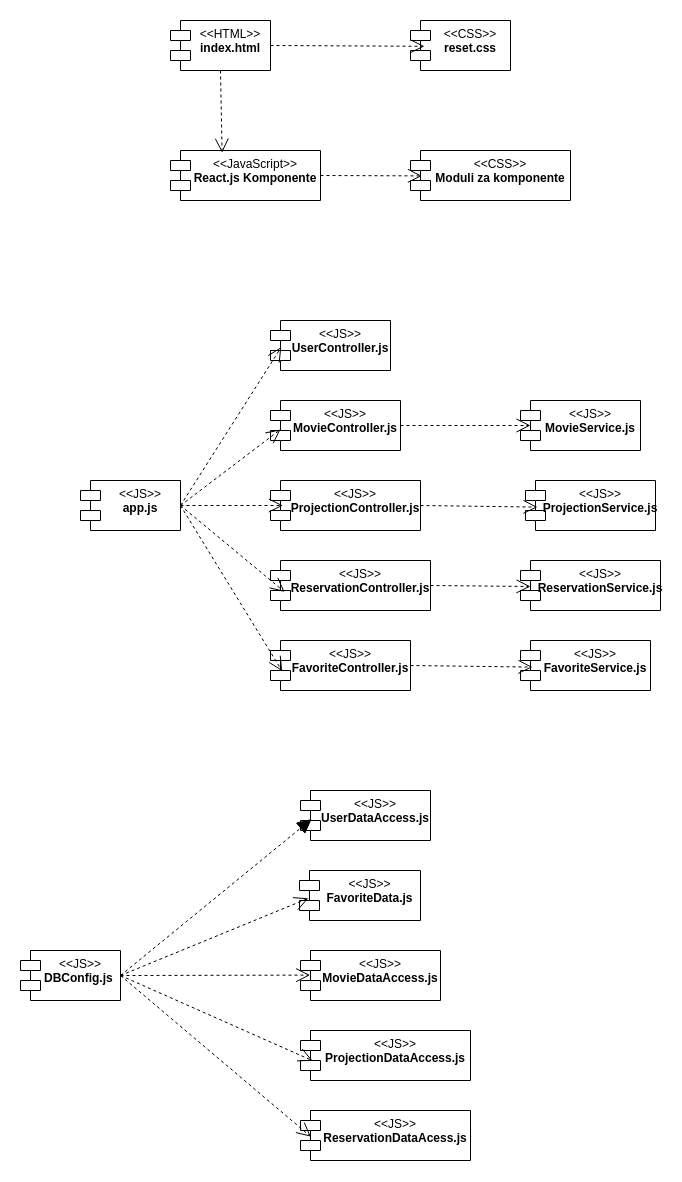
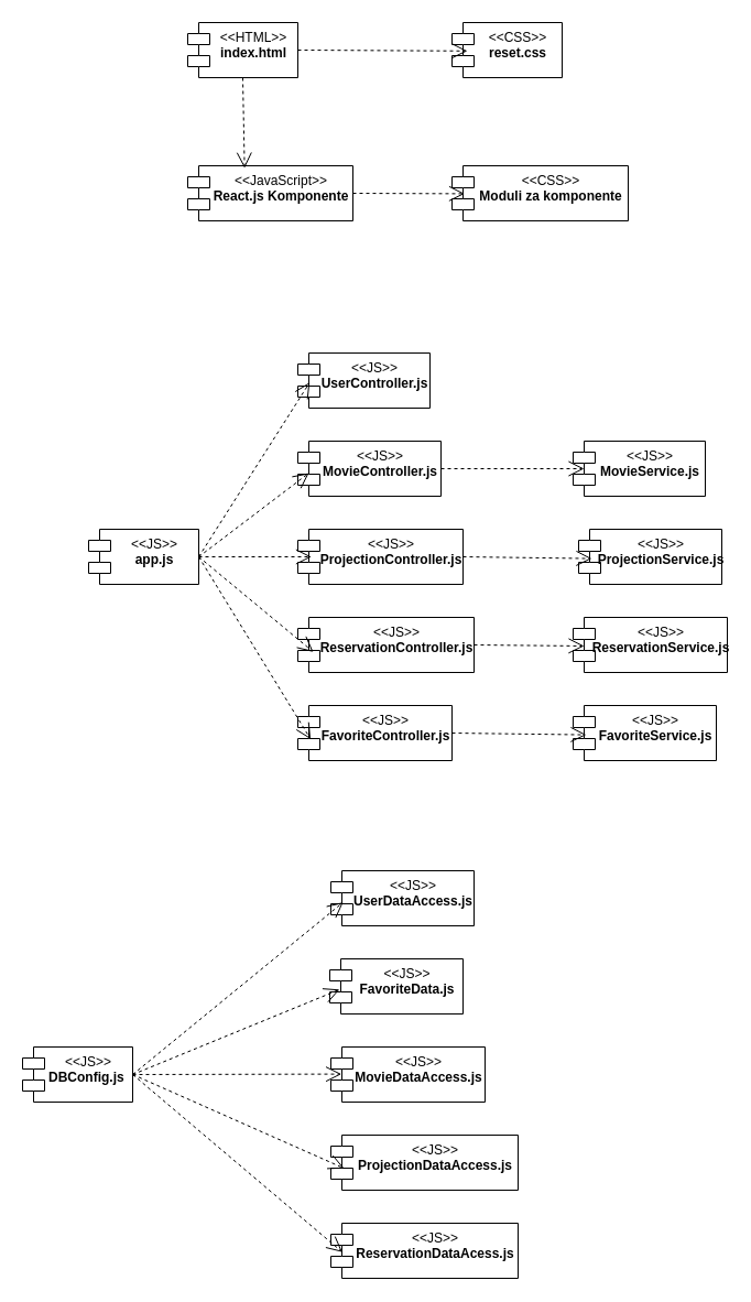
  <mxCell id="0" />
  <mxCell id="1" parent="0" />
  <mxCell id="2" value="&amp;lt;&amp;lt;HTML&amp;gt;&amp;gt;&lt;div&gt;&lt;b&gt;index.html&lt;/b&gt;&lt;/div&gt;" style="shape=module;align=left;spacingLeft=20;align=center;verticalAlign=top;whiteSpace=wrap;html=1;" vertex="1" parent="1"><mxGeometry x="170" y="20" width="100" height="50" as="geometry" /></mxCell>
  <mxCell id="3" value="&amp;lt;&amp;lt;CSS&amp;gt;&amp;gt;&lt;br&gt;&lt;b&gt;reset.css&lt;/b&gt;" style="shape=module;align=left;spacingLeft=20;align=center;verticalAlign=top;whiteSpace=wrap;html=1;" vertex="1" parent="1"><mxGeometry x="410" y="20" width="100" height="50" as="geometry" /></mxCell>
  <mxCell id="4" value="&amp;lt;&amp;lt;JavaScript&amp;gt;&amp;gt;&lt;div&gt;&lt;b&gt;React.js Komponente&lt;/b&gt;&lt;/div&gt;" style="shape=module;align=left;spacingLeft=20;align=center;verticalAlign=top;whiteSpace=wrap;html=1;" vertex="1" parent="1"><mxGeometry x="170" y="150" width="150" height="50" as="geometry" /></mxCell>
  <mxCell id="5" value="&amp;lt;&amp;lt;CSS&amp;gt;&amp;gt;&lt;br&gt;&lt;b&gt;Moduli za komponente&lt;/b&gt;" style="shape=module;align=left;spacingLeft=20;align=center;verticalAlign=top;whiteSpace=wrap;html=1;" vertex="1" parent="1"><mxGeometry x="410" y="150" width="160" height="50" as="geometry" /></mxCell>
  <mxCell id="6" value="" style="endArrow=open;endSize=12;dashed=1;html=1;rounded=0;exitX=1;exitY=0.5;exitDx=0;exitDy=0;entryX=0.14;entryY=0.516;entryDx=0;entryDy=0;entryPerimeter=0;" edge="1" parent="1" source="2" target="3"><mxGeometry width="160" relative="1" as="geometry"><mxPoint x="320" y="210" as="sourcePoint" /><mxPoint x="480" y="210" as="targetPoint" /><mxPoint as="offset" /></mxGeometry></mxCell>
  <mxCell id="7" value="" style="endArrow=open;endSize=12;dashed=1;html=1;rounded=0;exitX=0.5;exitY=1;exitDx=0;exitDy=0;entryX=0.344;entryY=0.044;entryDx=0;entryDy=0;entryPerimeter=0;" edge="1" parent="1" source="2" target="4"><mxGeometry width="160" relative="1" as="geometry"><mxPoint x="260" y="230" as="sourcePoint" /><mxPoint x="420" y="230" as="targetPoint" /></mxGeometry></mxCell>
  <mxCell id="8" value="" style="endArrow=open;endSize=12;dashed=1;html=1;rounded=0;exitX=1;exitY=0.5;exitDx=0;exitDy=0;entryX=0.072;entryY=0.508;entryDx=0;entryDy=0;entryPerimeter=0;" edge="1" parent="1" source="4" target="5"><mxGeometry width="160" relative="1" as="geometry"><mxPoint x="320" y="210" as="sourcePoint" /><mxPoint x="480" y="210" as="targetPoint" /></mxGeometry></mxCell>
  <mxCell id="9" value="&amp;lt;&amp;lt;JS&amp;gt;&amp;gt;&lt;br&gt;&lt;b&gt;UserController.js&lt;/b&gt;" style="shape=module;align=left;spacingLeft=20;align=center;verticalAlign=top;whiteSpace=wrap;html=1;" vertex="1" parent="1"><mxGeometry x="270" y="320" width="120" height="50" as="geometry" /></mxCell>
  <mxCell id="10" value="&amp;lt;&amp;lt;JS&amp;gt;&amp;gt;&lt;br&gt;&lt;b&gt;MovieController.js&lt;/b&gt;" style="shape=module;align=left;spacingLeft=20;align=center;verticalAlign=top;whiteSpace=wrap;html=1;" vertex="1" parent="1"><mxGeometry x="270" y="400" width="130" height="50" as="geometry" /></mxCell>
  <mxCell id="11" value="&amp;lt;&amp;lt;JS&amp;gt;&amp;gt;&lt;div&gt;&lt;b&gt;ProjectionController.js&lt;/b&gt;&lt;/div&gt;" style="shape=module;align=left;spacingLeft=20;align=center;verticalAlign=top;whiteSpace=wrap;html=1;" vertex="1" parent="1"><mxGeometry x="270" y="480" width="150" height="50" as="geometry" /></mxCell>
  <mxCell id="12" value="&amp;lt;&amp;lt;JS&amp;gt;&amp;gt;&lt;div&gt;&lt;b&gt;ReservationController.js&lt;/b&gt;&lt;/div&gt;" style="shape=module;align=left;spacingLeft=20;align=center;verticalAlign=top;whiteSpace=wrap;html=1;" vertex="1" parent="1"><mxGeometry x="270" y="560" width="160" height="50" as="geometry" /></mxCell>
  <mxCell id="13" value="&amp;lt;&amp;lt;JS&amp;gt;&amp;gt;&lt;div&gt;&lt;b&gt;FavoriteService.js&lt;/b&gt;&lt;/div&gt;" style="shape=module;align=left;spacingLeft=20;align=center;verticalAlign=top;whiteSpace=wrap;html=1;" vertex="1" parent="1"><mxGeometry x="520" y="640" width="130" height="50" as="geometry" /></mxCell>
  <mxCell id="14" value="&amp;lt;&amp;lt;JS&amp;gt;&amp;gt;&lt;div&gt;&lt;b&gt;ReservationService.js&lt;/b&gt;&lt;/div&gt;" style="shape=module;align=left;spacingLeft=20;align=center;verticalAlign=top;whiteSpace=wrap;html=1;" vertex="1" parent="1"><mxGeometry x="520" y="560" width="140" height="50" as="geometry" /></mxCell>
  <mxCell id="15" value="&amp;lt;&amp;lt;JS&amp;gt;&amp;gt;&lt;div&gt;&lt;b&gt;FavoriteController.js&lt;/b&gt;&lt;/div&gt;" style="shape=module;align=left;spacingLeft=20;align=center;verticalAlign=top;whiteSpace=wrap;html=1;" vertex="1" parent="1"><mxGeometry x="270" y="640" width="140" height="50" as="geometry" /></mxCell>
  <mxCell id="16" value="&amp;lt;&amp;lt;JS&amp;gt;&amp;gt;&lt;div&gt;&lt;b&gt;ProjectionService.js&lt;/b&gt;&lt;/div&gt;" style="shape=module;align=left;spacingLeft=20;align=center;verticalAlign=top;whiteSpace=wrap;html=1;" vertex="1" parent="1"><mxGeometry x="525" y="480" width="130" height="50" as="geometry" /></mxCell>
  <mxCell id="17" value="&amp;lt;&amp;lt;JS&amp;gt;&amp;gt;&lt;div&gt;&lt;b&gt;MovieService.js&lt;br&gt;&lt;/b&gt;&lt;div&gt;&lt;br&gt;&lt;/div&gt;&lt;/div&gt;" style="shape=module;align=left;spacingLeft=20;align=center;verticalAlign=top;whiteSpace=wrap;html=1;" vertex="1" parent="1"><mxGeometry x="520" y="400" width="120" height="50" as="geometry" /></mxCell>
  <mxCell id="18" value="&amp;lt;&amp;lt;JS&amp;gt;&amp;gt;&lt;br&gt;&lt;b&gt;app.js&lt;/b&gt;" style="shape=module;align=left;spacingLeft=20;align=center;verticalAlign=top;whiteSpace=wrap;html=1;" vertex="1" parent="1"><mxGeometry x="80" y="480" width="100" height="50" as="geometry" /></mxCell>
  <mxCell id="19" value="" style="endArrow=open;endSize=12;dashed=1;html=1;rounded=0;exitX=1;exitY=0.5;exitDx=0;exitDy=0;entryX=0.09;entryY=0.532;entryDx=0;entryDy=0;entryPerimeter=0;" edge="1" parent="1" source="18" target="9"><mxGeometry width="160" relative="1" as="geometry"><mxPoint x="320" y="560" as="sourcePoint" /><mxPoint x="480" y="560" as="targetPoint" /></mxGeometry></mxCell>
  <mxCell id="20" value="" style="endArrow=open;endSize=12;dashed=1;html=1;rounded=0;exitX=1;exitY=0.5;exitDx=0;exitDy=0;entryX=0.077;entryY=0.58;entryDx=0;entryDy=0;entryPerimeter=0;" edge="1" parent="1" source="18" target="10"><mxGeometry width="160" relative="1" as="geometry"><mxPoint x="190" y="515" as="sourcePoint" /><mxPoint x="291" y="357" as="targetPoint" /></mxGeometry></mxCell>
  <mxCell id="21" value="" style="endArrow=open;endSize=12;dashed=1;html=1;rounded=0;exitX=1;exitY=0.5;exitDx=0;exitDy=0;entryX=0.083;entryY=0.5;entryDx=0;entryDy=0;entryPerimeter=0;" edge="1" parent="1" source="18" target="11"><mxGeometry width="160" relative="1" as="geometry"><mxPoint x="190" y="515" as="sourcePoint" /><mxPoint x="289" y="439" as="targetPoint" /></mxGeometry></mxCell>
  <mxCell id="22" value="" style="endArrow=open;endSize=12;dashed=1;html=1;rounded=0;exitX=1;exitY=0.5;exitDx=0;exitDy=0;entryX=0.088;entryY=0.628;entryDx=0;entryDy=0;entryPerimeter=0;" edge="1" parent="1" source="18" target="12"><mxGeometry width="160" relative="1" as="geometry"><mxPoint x="190" y="515" as="sourcePoint" /><mxPoint x="292" y="515" as="targetPoint" /></mxGeometry></mxCell>
  <mxCell id="23" value="" style="endArrow=open;endSize=12;dashed=1;html=1;rounded=0;exitX=1;exitY=0.5;exitDx=0;exitDy=0;entryX=0.083;entryY=0.612;entryDx=0;entryDy=0;entryPerimeter=0;" edge="1" parent="1" source="18" target="15"><mxGeometry width="160" relative="1" as="geometry"><mxPoint x="190" y="515" as="sourcePoint" /><mxPoint x="293" y="601" as="targetPoint" /></mxGeometry></mxCell>
  <mxCell id="24" value="" style="endArrow=open;endSize=12;dashed=1;html=1;rounded=0;exitX=1;exitY=0.5;exitDx=0;exitDy=0;" edge="1" parent="1" source="10"><mxGeometry width="160" relative="1" as="geometry"><mxPoint x="450" y="440" as="sourcePoint" /><mxPoint x="530" y="425" as="targetPoint" /></mxGeometry></mxCell>
  <mxCell id="25" value="" style="endArrow=open;endSize=12;dashed=1;html=1;rounded=0;exitX=1;exitY=0.5;exitDx=0;exitDy=0;entryX=0.092;entryY=0.532;entryDx=0;entryDy=0;entryPerimeter=0;" edge="1" parent="1" source="11" target="16"><mxGeometry width="160" relative="1" as="geometry"><mxPoint x="430" y="504.5" as="sourcePoint" /><mxPoint x="570" y="504.5" as="targetPoint" /></mxGeometry></mxCell>
  <mxCell id="26" value="" style="endArrow=open;endSize=12;dashed=1;html=1;rounded=0;exitX=1;exitY=0.5;exitDx=0;exitDy=0;" edge="1" parent="1" source="12"><mxGeometry width="160" relative="1" as="geometry"><mxPoint x="443" y="584" as="sourcePoint" /><mxPoint x="530" y="586" as="targetPoint" /></mxGeometry></mxCell>
  <mxCell id="27" value="" style="endArrow=open;endSize=12;dashed=1;html=1;rounded=0;exitX=1;exitY=0.5;exitDx=0;exitDy=0;entryX=0.092;entryY=0.532;entryDx=0;entryDy=0;entryPerimeter=0;" edge="1" parent="1" source="15" target="13"><mxGeometry width="160" relative="1" as="geometry"><mxPoint x="420" y="680" as="sourcePoint" /><mxPoint x="530" y="681" as="targetPoint" /></mxGeometry></mxCell>
  <mxCell id="28" value="&amp;lt;&amp;lt;JS&amp;gt;&amp;gt;&lt;br&gt;&lt;b&gt;UserDataAccess.js&lt;/b&gt;" style="shape=module;align=left;spacingLeft=20;align=center;verticalAlign=top;whiteSpace=wrap;html=1;" vertex="1" parent="1"><mxGeometry x="300" y="790" width="130" height="50" as="geometry" /></mxCell>
  <mxCell id="29" value="&amp;lt;&amp;lt;JS&amp;gt;&amp;gt;&lt;div&gt;&lt;b&gt;ReservationDataAcess.js&lt;/b&gt;&lt;br&gt;&lt;/div&gt;" style="shape=module;align=left;spacingLeft=20;align=center;verticalAlign=top;whiteSpace=wrap;html=1;" vertex="1" parent="1"><mxGeometry x="300" y="1110" width="170" height="50" as="geometry" /></mxCell>
  <mxCell id="30" value="&amp;lt;&amp;lt;JS&amp;gt;&amp;gt;&lt;div&gt;&lt;b&gt;FavoriteData.js&lt;/b&gt;&lt;br&gt;&lt;/div&gt;" style="shape=module;align=left;spacingLeft=20;align=center;verticalAlign=top;whiteSpace=wrap;html=1;" vertex="1" parent="1"><mxGeometry x="299" y="870" width="121" height="50" as="geometry" /></mxCell>
  <mxCell id="31" value="&amp;lt;&amp;lt;JS&amp;gt;&amp;gt;&lt;div&gt;&lt;b&gt;DBConfig.js&amp;nbsp;&lt;/b&gt;&lt;br&gt;&lt;/div&gt;" style="shape=module;align=left;spacingLeft=20;align=center;verticalAlign=top;whiteSpace=wrap;html=1;" vertex="1" parent="1"><mxGeometry x="20" y="950" width="100" height="50" as="geometry" /></mxCell>
  <mxCell id="32" value="&amp;lt;&amp;lt;JS&amp;gt;&amp;gt;&lt;div&gt;&lt;b&gt;MovieDataAccess.js&lt;/b&gt;&lt;br&gt;&lt;/div&gt;" style="shape=module;align=left;spacingLeft=20;align=center;verticalAlign=top;whiteSpace=wrap;html=1;" vertex="1" parent="1"><mxGeometry x="300" y="950" width="140" height="50" as="geometry" /></mxCell>
  <mxCell id="33" value="&amp;lt;&amp;lt;JS&amp;gt;&amp;gt;&lt;div&gt;&lt;b&gt;ProjectionDataAccess.js&lt;/b&gt;&lt;br&gt;&lt;/div&gt;" style="shape=module;align=left;spacingLeft=20;align=center;verticalAlign=top;whiteSpace=wrap;html=1;" vertex="1" parent="1"><mxGeometry x="300" y="1030" width="170" height="50" as="geometry" /></mxCell>
  <mxCell id="34" style="edgeStyle=orthogonalEdgeStyle;rounded=0;orthogonalLoop=1;jettySize=auto;html=1;exitX=0.5;exitY=1;exitDx=0;exitDy=0;" edge="1" parent="1" source="30" target="30"><mxGeometry relative="1" as="geometry" /></mxCell>
  <mxCell id="35" style="edgeStyle=orthogonalEdgeStyle;rounded=0;orthogonalLoop=1;jettySize=auto;html=1;exitX=0.5;exitY=1;exitDx=0;exitDy=0;" edge="1" parent="1" source="31" target="31"><mxGeometry relative="1" as="geometry" /></mxCell>
- <mxCell id="36" value="" style="endArrow=block;endSize=12;dashed=1;html=1;rounded=0;exitX=1;exitY=0.5;exitDx=0;exitDy=0;entryX=0.086;entryY=0.572;entryDx=0;entryDy=0;entryPerimeter=0;" edge="1" parent="1" source="31" target="28"><mxGeometry width="160" relative="1" as="geometry"><mxPoint x="330" y="960" as="sourcePoint" /><mxPoint x="490" y="960" as="targetPoint" /></mxGeometry></mxCell>
+ <mxCell id="36" value="" style="endArrow=open;endSize=12;dashed=1;html=1;rounded=0;exitX=1;exitY=0.5;exitDx=0;exitDy=0;entryX=0.086;entryY=0.572;entryDx=0;entryDy=0;entryPerimeter=0;" edge="1" parent="1" source="31" target="28"><mxGeometry width="160" relative="1" as="geometry"><mxPoint x="330" y="960" as="sourcePoint" /><mxPoint x="490" y="960" as="targetPoint" /></mxGeometry></mxCell>
  <mxCell id="37" value="" style="endArrow=open;endSize=12;dashed=1;html=1;rounded=0;exitX=1;exitY=0.5;exitDx=0;exitDy=0;entryX=0.074;entryY=0.556;entryDx=0;entryDy=0;entryPerimeter=0;" edge="1" parent="1" source="31" target="30"><mxGeometry width="160" relative="1" as="geometry"><mxPoint x="130" y="985" as="sourcePoint" /><mxPoint x="321" y="829" as="targetPoint" /></mxGeometry></mxCell>
  <mxCell id="38" value="" style="endArrow=open;endSize=12;dashed=1;html=1;rounded=0;exitX=1;exitY=0.5;exitDx=0;exitDy=0;entryX=0.069;entryY=0.492;entryDx=0;entryDy=0;entryPerimeter=0;" edge="1" parent="1" source="31" target="32"><mxGeometry width="160" relative="1" as="geometry"><mxPoint x="130" y="985" as="sourcePoint" /><mxPoint x="318" y="908" as="targetPoint" /></mxGeometry></mxCell>
  <mxCell id="39" value="" style="endArrow=open;endSize=12;dashed=1;html=1;rounded=0;exitX=1;exitY=0.5;exitDx=0;exitDy=0;entryX=0.071;entryY=0.604;entryDx=0;entryDy=0;entryPerimeter=0;" edge="1" parent="1" source="31" target="33"><mxGeometry width="160" relative="1" as="geometry"><mxPoint x="130" y="985" as="sourcePoint" /><mxPoint x="306" y="1056" as="targetPoint" /></mxGeometry></mxCell>
  <mxCell id="40" value="" style="endArrow=open;endSize=12;dashed=1;html=1;rounded=0;entryX=0.061;entryY=0.524;entryDx=0;entryDy=0;entryPerimeter=0;exitX=1;exitY=0.5;exitDx=0;exitDy=0;" edge="1" parent="1" source="31" target="29"><mxGeometry width="160" relative="1" as="geometry"><mxPoint x="140" y="1010" as="sourcePoint" /><mxPoint x="322" y="1070" as="targetPoint" /></mxGeometry></mxCell>
